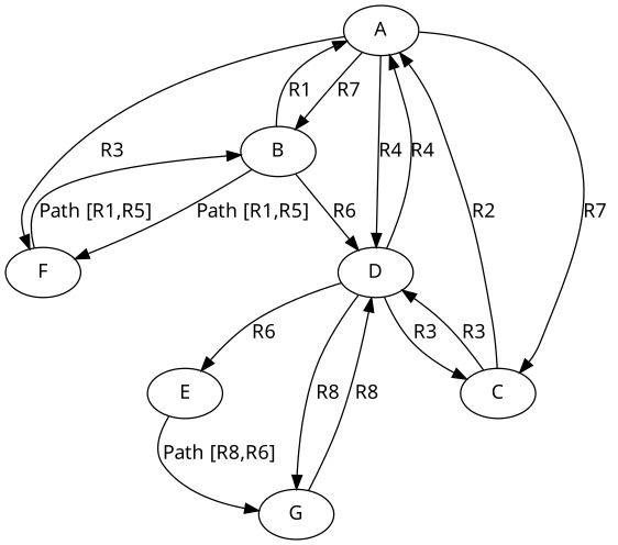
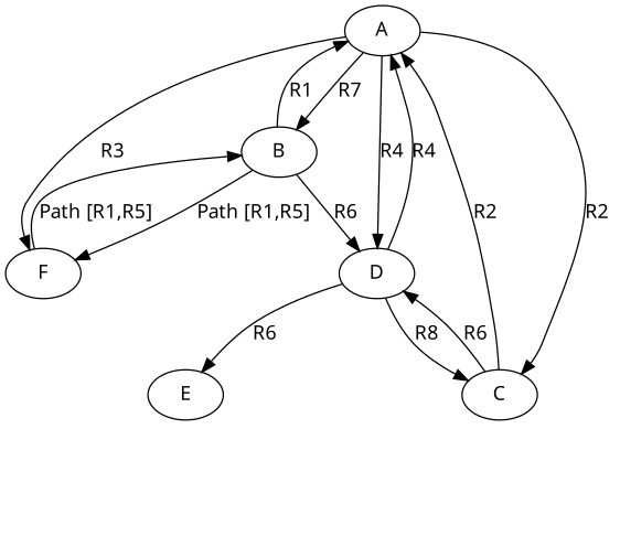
  digraph {
    fontname="Noto Sans"
    node [fontname="Noto Sans"]
    edge [fontname="Noto Sans"]
    n1 [label=A]
    n2 [label=B]
    n3 [label=C]
    n4 [label=D]
    n5 [label=F]
    n6 [label=E]
-   n7 [label=G]
    n1 -> n2 [label=R7]
-   n1 -> n3 [label=R7]
+   n1 -> n3 [label=R2]
    n1 -> n4 [label=R4]
    n1 -> n5 [label=R3]
    n2 -> n1 [label=R1]
    n2 -> n4 [label=R6]
    n2 -> n5 [label="Path [R1,R5]"]
    n3 -> n1 [label=R2]
-   n3 -> n4 [label=R3]
+   n3 -> n4 [label=R6]
    n4 -> n1 [label=R4]
-   n4 -> n3 [label=R3]
+   n4 -> n3 [label=R8]
    n4 -> n6 [label=R6]
-   n4 -> n7 [label=R8]
    n5 -> n2 [label="Path [R1,R5]"]
-   n6 -> n7 [label="Path [R8,R6]"]
-   n7 -> n4 [label=R8]
  }
